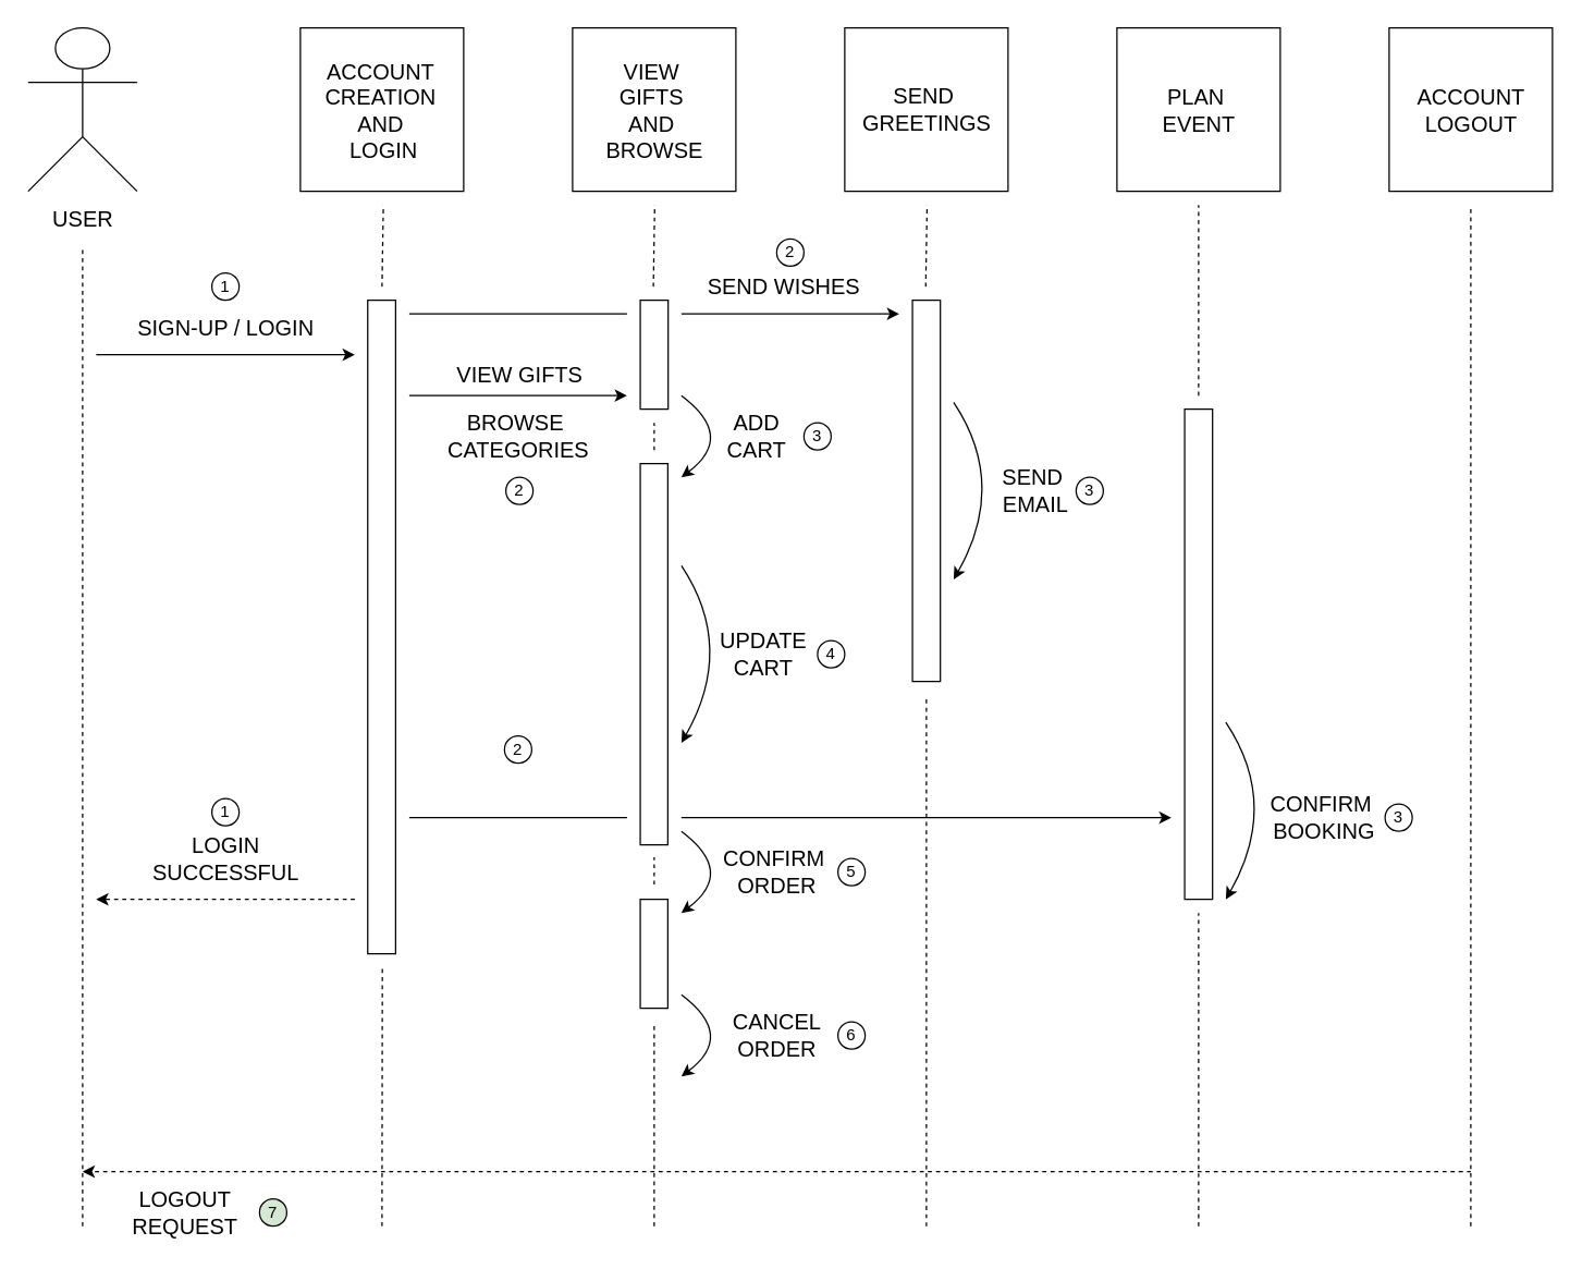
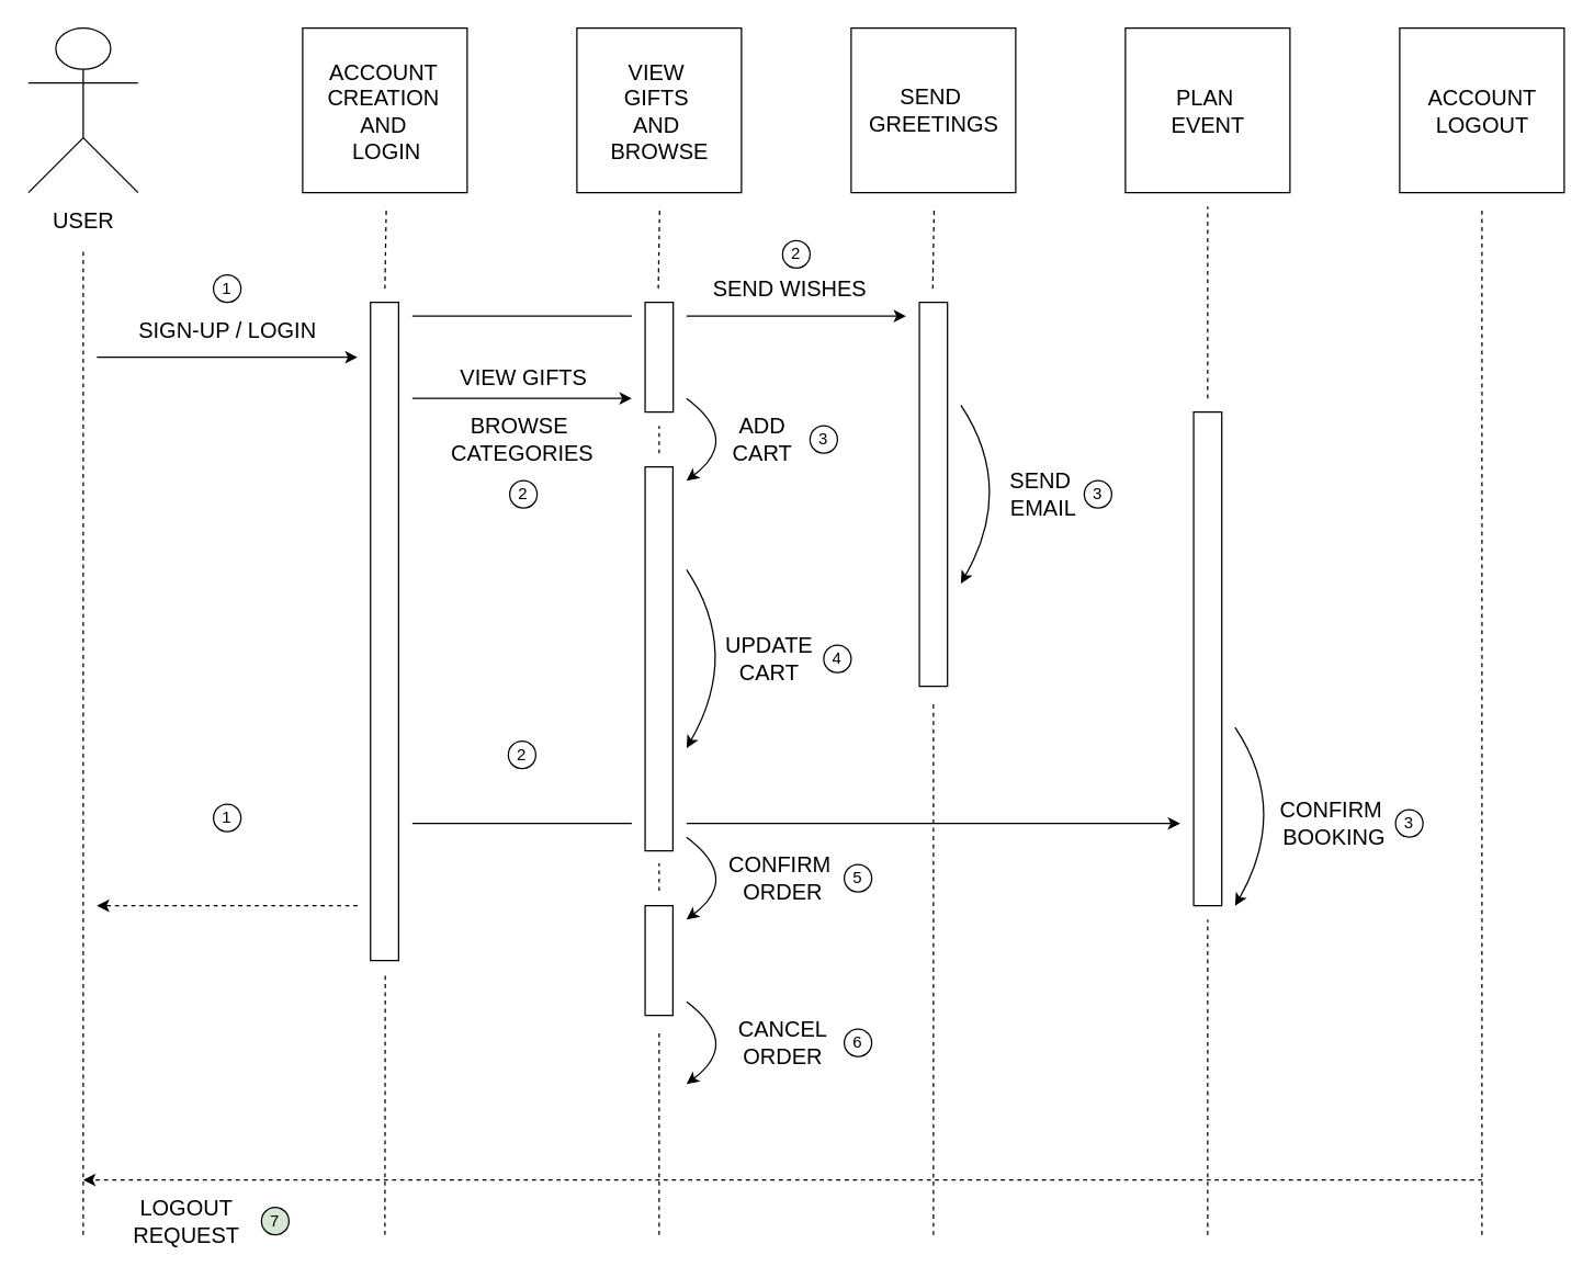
  <mxCell id="0" />
  <mxCell id="1" parent="0" />
  <mxCell id="2" value="" style="rounded=0;whiteSpace=wrap;html=1;" parent="1" vertex="1"><mxGeometry x="220" y="20" width="120" height="120" as="geometry" /></mxCell>
  <mxCell id="3" value="&lt;font style=&quot;font-size: 16px&quot;&gt;ACCOUNT&amp;nbsp;&lt;br&gt;CREATION&amp;nbsp;&lt;br&gt;AND&amp;nbsp;&lt;br&gt;LOGIN&lt;/font&gt;" style="text;html=1;align=center;verticalAlign=middle;resizable=0;points=[];autosize=1;strokeColor=none;fillColor=none;" parent="1" vertex="1"><mxGeometry x="231" y="46" width="100" height="70" as="geometry" /></mxCell>
  <mxCell id="4" value="" style="shape=umlActor;verticalLabelPosition=bottom;verticalAlign=top;html=1;outlineConnect=0;fontSize=16;" parent="1" vertex="1"><mxGeometry x="20" y="20" width="80" height="120" as="geometry" /></mxCell>
  <mxCell id="5" value="USER" style="text;html=1;align=center;verticalAlign=middle;resizable=0;points=[];autosize=1;strokeColor=none;fillColor=none;fontSize=16;" parent="1" vertex="1"><mxGeometry x="30" y="150" width="60" height="20" as="geometry" /></mxCell>
  <mxCell id="6" value="" style="rounded=0;whiteSpace=wrap;html=1;fontSize=16;direction=south;" parent="1" vertex="1"><mxGeometry x="269.5" y="220" width="20.5" height="480" as="geometry" /></mxCell>
  <mxCell id="7" value="" style="rounded=0;whiteSpace=wrap;html=1;" parent="1" vertex="1"><mxGeometry x="420" y="20" width="120" height="120" as="geometry" /></mxCell>
  <mxCell id="8" value="" style="rounded=0;whiteSpace=wrap;html=1;" parent="1" vertex="1"><mxGeometry x="620" y="20" width="120" height="120" as="geometry" /></mxCell>
  <mxCell id="9" value="" style="rounded=0;whiteSpace=wrap;html=1;" parent="1" vertex="1"><mxGeometry x="820" y="20" width="120" height="120" as="geometry" /></mxCell>
  <mxCell id="10" value="" style="rounded=0;whiteSpace=wrap;html=1;" parent="1" vertex="1"><mxGeometry x="1020" y="20" width="120" height="120" as="geometry" /></mxCell>
  <mxCell id="11" value="VIEW&amp;nbsp;&lt;br&gt;GIFTS&amp;nbsp;&lt;br&gt;AND&amp;nbsp;&lt;br&gt;BROWSE" style="text;html=1;align=center;verticalAlign=middle;resizable=0;points=[];autosize=1;strokeColor=none;fillColor=none;fontSize=16;" parent="1" vertex="1"><mxGeometry x="435" y="41" width="90" height="80" as="geometry" /></mxCell>
  <mxCell id="12" value="SEND&amp;nbsp;&lt;br&gt;GREETINGS" style="text;html=1;align=center;verticalAlign=middle;resizable=0;points=[];autosize=1;strokeColor=none;fillColor=none;fontSize=16;" parent="1" vertex="1"><mxGeometry x="625" y="60" width="110" height="40" as="geometry" /></mxCell>
  <mxCell id="13" value="PLAN&amp;nbsp;&lt;br&gt;EVENT" style="text;html=1;align=center;verticalAlign=middle;resizable=0;points=[];autosize=1;strokeColor=none;fillColor=none;fontSize=16;" parent="1" vertex="1"><mxGeometry x="845" y="61" width="70" height="40" as="geometry" /></mxCell>
  <mxCell id="14" value="ACCOUNT &lt;br&gt;LOGOUT" style="text;html=1;align=center;verticalAlign=middle;resizable=0;points=[];autosize=1;strokeColor=none;fillColor=none;fontSize=16;" parent="1" vertex="1"><mxGeometry x="1035" y="61" width="90" height="40" as="geometry" /></mxCell>
  <mxCell id="15" value="" style="rounded=0;whiteSpace=wrap;html=1;fontSize=16;direction=south;" parent="1" vertex="1"><mxGeometry x="469.75" y="220" width="20.5" height="80" as="geometry" /></mxCell>
  <mxCell id="16" value="" style="rounded=0;whiteSpace=wrap;html=1;fontSize=16;direction=south;" parent="1" vertex="1"><mxGeometry x="669.75" y="220" width="20.5" height="280" as="geometry" /></mxCell>
  <mxCell id="17" value="" style="rounded=0;whiteSpace=wrap;html=1;fontSize=16;direction=south;" parent="1" vertex="1"><mxGeometry x="869.75" y="300" width="20.5" height="360" as="geometry" /></mxCell>
  <mxCell id="18" value="" style="rounded=0;whiteSpace=wrap;html=1;fontSize=16;direction=south;" parent="1" vertex="1"><mxGeometry x="469.75" y="340" width="20.25" height="280" as="geometry" /></mxCell>
  <mxCell id="19" value="" style="rounded=0;whiteSpace=wrap;html=1;fontSize=16;direction=south;" parent="1" vertex="1"><mxGeometry x="469.75" y="660" width="20.25" height="80" as="geometry" /></mxCell>
  <mxCell id="20" value="" style="endArrow=classic;html=1;fontSize=16;curved=1;" parent="1" edge="1"><mxGeometry width="50" height="50" relative="1" as="geometry"><mxPoint x="500" y="290" as="sourcePoint" /><mxPoint x="500" y="350" as="targetPoint" /><Array as="points"><mxPoint x="540" y="320" /></Array></mxGeometry></mxCell>
  <mxCell id="21" value="ADD&lt;br&gt;CART" style="text;html=1;align=center;verticalAlign=middle;resizable=0;points=[];autosize=1;strokeColor=none;fillColor=none;fontSize=16;" parent="1" vertex="1"><mxGeometry x="525" y="300" width="60" height="40" as="geometry" /></mxCell>
  <mxCell id="22" value="" style="endArrow=classic;html=1;fontSize=16;curved=1;" parent="1" edge="1"><mxGeometry width="50" height="50" relative="1" as="geometry"><mxPoint x="500" y="415" as="sourcePoint" /><mxPoint x="500" y="545" as="targetPoint" /><Array as="points"><mxPoint x="540" y="475" /></Array></mxGeometry></mxCell>
  <mxCell id="23" value="" style="endArrow=classic;html=1;fontSize=16;curved=1;" parent="1" edge="1"><mxGeometry width="50" height="50" relative="1" as="geometry"><mxPoint x="500" y="610" as="sourcePoint" /><mxPoint x="500" y="670" as="targetPoint" /><Array as="points"><mxPoint x="540" y="640" /></Array></mxGeometry></mxCell>
  <mxCell id="24" value="UPDATE&lt;br&gt;CART" style="text;html=1;align=center;verticalAlign=middle;resizable=0;points=[];autosize=1;strokeColor=none;fillColor=none;fontSize=16;" parent="1" vertex="1"><mxGeometry x="520" y="460" width="80" height="40" as="geometry" /></mxCell>
  <mxCell id="25" value="CONFIRM&amp;nbsp;&lt;br&gt;ORDER" style="text;html=1;align=center;verticalAlign=middle;resizable=0;points=[];autosize=1;strokeColor=none;fillColor=none;fontSize=16;" parent="1" vertex="1"><mxGeometry x="525" y="620" width="90" height="40" as="geometry" /></mxCell>
  <mxCell id="26" value="" style="endArrow=classic;html=1;fontSize=16;curved=1;" parent="1" edge="1"><mxGeometry width="50" height="50" relative="1" as="geometry"><mxPoint x="500" y="730" as="sourcePoint" /><mxPoint x="500" y="790" as="targetPoint" /><Array as="points"><mxPoint x="540" y="760" /></Array></mxGeometry></mxCell>
  <mxCell id="27" value="CANCEL&lt;br&gt;ORDER" style="text;html=1;align=center;verticalAlign=middle;resizable=0;points=[];autosize=1;strokeColor=none;fillColor=none;fontSize=16;" parent="1" vertex="1"><mxGeometry x="530" y="740" width="80" height="40" as="geometry" /></mxCell>
  <mxCell id="28" value="" style="endArrow=none;html=1;fontSize=16;curved=1;dashed=1;" parent="1" edge="1"><mxGeometry width="50" height="50" relative="1" as="geometry"><mxPoint x="60" y="900" as="sourcePoint" /><mxPoint x="60" y="180" as="targetPoint" /></mxGeometry></mxCell>
  <mxCell id="29" value="" style="endArrow=none;html=1;dashed=1;fontSize=16;curved=1;" parent="1" edge="1"><mxGeometry width="50" height="50" relative="1" as="geometry"><mxPoint x="280" y="210" as="sourcePoint" /><mxPoint x="281" y="150" as="targetPoint" /></mxGeometry></mxCell>
  <mxCell id="30" value="" style="endArrow=none;html=1;dashed=1;fontSize=16;curved=1;" parent="1" edge="1"><mxGeometry width="50" height="50" relative="1" as="geometry"><mxPoint x="280" y="900" as="sourcePoint" /><mxPoint x="280.25" y="710" as="targetPoint" /></mxGeometry></mxCell>
  <mxCell id="31" value="" style="endArrow=none;html=1;dashed=1;fontSize=16;curved=1;" parent="1" edge="1"><mxGeometry width="50" height="50" relative="1" as="geometry"><mxPoint x="479.37" y="210" as="sourcePoint" /><mxPoint x="480.37" y="150" as="targetPoint" /></mxGeometry></mxCell>
  <mxCell id="32" value="" style="endArrow=none;html=1;fontSize=16;curved=1;dashed=1;" parent="1" edge="1"><mxGeometry width="50" height="50" relative="1" as="geometry"><mxPoint x="480" y="330" as="sourcePoint" /><mxPoint x="480" y="310" as="targetPoint" /></mxGeometry></mxCell>
  <mxCell id="33" value="" style="endArrow=none;html=1;fontSize=16;curved=1;dashed=1;" parent="1" edge="1"><mxGeometry width="50" height="50" relative="1" as="geometry"><mxPoint x="480" y="649" as="sourcePoint" /><mxPoint x="480" y="629" as="targetPoint" /></mxGeometry></mxCell>
  <mxCell id="34" value="" style="endArrow=none;html=1;dashed=1;fontSize=16;curved=1;" parent="1" edge="1"><mxGeometry width="50" height="50" relative="1" as="geometry"><mxPoint x="480" y="900" as="sourcePoint" /><mxPoint x="480" y="750" as="targetPoint" /></mxGeometry></mxCell>
  <mxCell id="35" value="" style="endArrow=classic;html=1;fontSize=16;curved=1;" parent="1" edge="1"><mxGeometry width="50" height="50" relative="1" as="geometry"><mxPoint x="700" y="295" as="sourcePoint" /><mxPoint x="700" y="425" as="targetPoint" /><Array as="points"><mxPoint x="740" y="355" /></Array></mxGeometry></mxCell>
  <mxCell id="36" value="SEND&amp;nbsp;&lt;br&gt;EMAIL" style="text;html=1;align=center;verticalAlign=middle;resizable=0;points=[];autosize=1;strokeColor=none;fillColor=none;fontSize=16;" parent="1" vertex="1"><mxGeometry x="730" y="340" width="60" height="40" as="geometry" /></mxCell>
  <mxCell id="37" value="" style="endArrow=none;html=1;dashed=1;fontSize=16;curved=1;" parent="1" edge="1"><mxGeometry width="50" height="50" relative="1" as="geometry"><mxPoint x="679.5" y="210" as="sourcePoint" /><mxPoint x="680.5" y="150" as="targetPoint" /></mxGeometry></mxCell>
  <mxCell id="38" value="" style="endArrow=none;html=1;dashed=1;fontSize=16;curved=1;" parent="1" edge="1"><mxGeometry width="50" height="50" relative="1" as="geometry"><mxPoint x="680" y="900" as="sourcePoint" /><mxPoint x="680" y="510" as="targetPoint" /></mxGeometry></mxCell>
  <mxCell id="39" value="" style="endArrow=classic;html=1;fontSize=16;curved=1;" parent="1" edge="1"><mxGeometry width="50" height="50" relative="1" as="geometry"><mxPoint x="900" y="530" as="sourcePoint" /><mxPoint x="900" y="660" as="targetPoint" /><Array as="points"><mxPoint x="940" y="590" /></Array></mxGeometry></mxCell>
  <mxCell id="40" value="CONFIRM&amp;nbsp;&lt;br&gt;BOOKING" style="text;html=1;align=center;verticalAlign=middle;resizable=0;points=[];autosize=1;strokeColor=none;fillColor=none;fontSize=16;" parent="1" vertex="1"><mxGeometry x="927" y="580" width="90" height="40" as="geometry" /></mxCell>
  <mxCell id="41" value="" style="endArrow=none;html=1;dashed=1;fontSize=16;curved=1;" parent="1" edge="1"><mxGeometry width="50" height="50" relative="1" as="geometry"><mxPoint x="880" y="290" as="sourcePoint" /><mxPoint x="880" y="150" as="targetPoint" /></mxGeometry></mxCell>
  <mxCell id="42" value="" style="endArrow=none;html=1;dashed=1;fontSize=16;curved=1;" parent="1" edge="1"><mxGeometry width="50" height="50" relative="1" as="geometry"><mxPoint x="880" y="900" as="sourcePoint" /><mxPoint x="880" y="670" as="targetPoint" /></mxGeometry></mxCell>
  <mxCell id="43" value="" style="endArrow=none;html=1;dashed=1;fontSize=16;curved=1;" parent="1" edge="1"><mxGeometry width="50" height="50" relative="1" as="geometry"><mxPoint x="1080" y="900" as="sourcePoint" /><mxPoint x="1080" y="150" as="targetPoint" /></mxGeometry></mxCell>
  <mxCell id="44" value="" style="endArrow=classic;html=1;fontSize=16;curved=1;dashed=1;" parent="1" edge="1"><mxGeometry width="50" height="50" relative="1" as="geometry"><mxPoint x="1080" y="860" as="sourcePoint" /><mxPoint x="60" y="860" as="targetPoint" /></mxGeometry></mxCell>
  <mxCell id="45" value="LOGOUT&lt;br&gt;REQUEST" style="text;html=1;align=center;verticalAlign=middle;resizable=0;points=[];autosize=1;strokeColor=none;fillColor=none;fontSize=16;" parent="1" vertex="1"><mxGeometry x="90" y="870" width="90" height="40" as="geometry" /></mxCell>
  <mxCell id="46" value="" style="endArrow=classic;html=1;fontSize=16;curved=1;" parent="1" edge="1"><mxGeometry width="50" height="50" relative="1" as="geometry"><mxPoint x="70" y="260" as="sourcePoint" /><mxPoint x="260" y="260" as="targetPoint" /></mxGeometry></mxCell>
  <mxCell id="47" value="SIGN-UP / LOGIN" style="text;html=1;align=center;verticalAlign=middle;resizable=0;points=[];autosize=1;strokeColor=none;fillColor=none;fontSize=16;" parent="1" vertex="1"><mxGeometry x="90" y="230" width="150" height="20" as="geometry" /></mxCell>
  <mxCell id="48" value="" style="endArrow=classic;html=1;fontSize=16;curved=1;dashed=1;" parent="1" edge="1"><mxGeometry width="50" height="50" relative="1" as="geometry"><mxPoint x="260" y="660" as="sourcePoint" /><mxPoint x="70" y="660" as="targetPoint" /></mxGeometry></mxCell>
- <mxCell id="49" value="LOGIN&lt;br&gt;SUCCESSFUL" style="text;html=1;align=center;verticalAlign=middle;resizable=0;points=[];autosize=1;strokeColor=none;fillColor=none;fontSize=16;" parent="1" vertex="1"><mxGeometry x="105" y="610" width="120" height="40" as="geometry" /></mxCell>
  <mxCell id="50" value="" style="endArrow=none;html=1;fontSize=16;curved=1;" parent="1" edge="1"><mxGeometry width="50" height="50" relative="1" as="geometry"><mxPoint x="300" y="230" as="sourcePoint" /><mxPoint x="460" y="230" as="targetPoint" /></mxGeometry></mxCell>
  <mxCell id="51" value="" style="endArrow=classic;html=1;fontSize=16;curved=1;" parent="1" edge="1"><mxGeometry width="50" height="50" relative="1" as="geometry"><mxPoint x="500" y="230" as="sourcePoint" /><mxPoint x="660" y="230" as="targetPoint" /></mxGeometry></mxCell>
  <mxCell id="52" value="SEND WISHES" style="text;html=1;align=center;verticalAlign=middle;resizable=0;points=[];autosize=1;strokeColor=none;fillColor=none;fontSize=16;" parent="1" vertex="1"><mxGeometry x="510" y="200" width="130" height="20" as="geometry" /></mxCell>
  <mxCell id="53" value="" style="endArrow=classic;html=1;fontSize=16;curved=1;" parent="1" edge="1"><mxGeometry width="50" height="50" relative="1" as="geometry"><mxPoint x="300" y="290" as="sourcePoint" /><mxPoint x="460" y="290" as="targetPoint" /></mxGeometry></mxCell>
  <mxCell id="54" value="VIEW GIFTS" style="text;html=1;align=center;verticalAlign=middle;resizable=0;points=[];autosize=1;strokeColor=none;fillColor=none;fontSize=16;" parent="1" vertex="1"><mxGeometry x="326" y="265" width="110" height="20" as="geometry" /></mxCell>
  <mxCell id="55" value="BROWSE&amp;nbsp;&lt;br&gt;CATEGORIES" style="text;html=1;align=center;verticalAlign=middle;resizable=0;points=[];autosize=1;strokeColor=none;fillColor=none;fontSize=16;" parent="1" vertex="1"><mxGeometry x="320" y="300" width="120" height="40" as="geometry" /></mxCell>
  <mxCell id="56" value="" style="endArrow=none;html=1;fontSize=16;curved=1;" parent="1" edge="1"><mxGeometry width="50" height="50" relative="1" as="geometry"><mxPoint x="300" y="600" as="sourcePoint" /><mxPoint x="460" y="600" as="targetPoint" /></mxGeometry></mxCell>
  <mxCell id="57" value="" style="endArrow=classic;html=1;fontSize=16;curved=1;" parent="1" edge="1"><mxGeometry width="50" height="50" relative="1" as="geometry"><mxPoint x="500" y="600" as="sourcePoint" /><mxPoint x="860" y="600" as="targetPoint" /></mxGeometry></mxCell>
  <mxCell id="58" value="1" style="ellipse;whiteSpace=wrap;html=1;aspect=fixed;" vertex="1" parent="1"><mxGeometry x="155" y="200" width="20" height="20" as="geometry" /></mxCell>
  <mxCell id="59" value="2" style="ellipse;whiteSpace=wrap;html=1;aspect=fixed;" vertex="1" parent="1"><mxGeometry x="371" y="350" width="20" height="20" as="geometry" /></mxCell>
  <mxCell id="60" value="3" style="ellipse;whiteSpace=wrap;html=1;aspect=fixed;" vertex="1" parent="1"><mxGeometry x="590" y="310" width="20" height="20" as="geometry" /></mxCell>
  <mxCell id="61" value="4" style="ellipse;whiteSpace=wrap;html=1;aspect=fixed;" vertex="1" parent="1"><mxGeometry x="600" y="470" width="20" height="20" as="geometry" /></mxCell>
  <mxCell id="62" value="5" style="ellipse;whiteSpace=wrap;html=1;aspect=fixed;" vertex="1" parent="1"><mxGeometry x="615" y="630" width="20" height="20" as="geometry" /></mxCell>
  <mxCell id="63" value="2" style="ellipse;whiteSpace=wrap;html=1;aspect=fixed;" vertex="1" parent="1"><mxGeometry x="570" y="175" width="20" height="20" as="geometry" /></mxCell>
  <mxCell id="64" value="3" style="ellipse;whiteSpace=wrap;html=1;aspect=fixed;" vertex="1" parent="1"><mxGeometry x="790" y="350" width="20" height="20" as="geometry" /></mxCell>
  <mxCell id="65" value="3" style="ellipse;whiteSpace=wrap;html=1;aspect=fixed;" vertex="1" parent="1"><mxGeometry x="1017" y="590" width="20" height="20" as="geometry" /></mxCell>
  <mxCell id="66" value="2" style="ellipse;whiteSpace=wrap;html=1;aspect=fixed;" vertex="1" parent="1"><mxGeometry x="370" y="540" width="20" height="20" as="geometry" /></mxCell>
  <mxCell id="67" value="6" style="ellipse;whiteSpace=wrap;html=1;aspect=fixed;" vertex="1" parent="1"><mxGeometry x="615" y="750" width="20" height="20" as="geometry" /></mxCell>
  <mxCell id="68" value="1" style="ellipse;whiteSpace=wrap;html=1;aspect=fixed;" vertex="1" parent="1"><mxGeometry x="155" y="586" width="20" height="20" as="geometry" /></mxCell>
  <mxCell id="69" value="7" style="ellipse;whiteSpace=wrap;html=1;aspect=fixed;fillColor=#d5e8d4;" vertex="1" parent="1"><mxGeometry x="190" y="880" width="20" height="20" as="geometry" /></mxCell>
